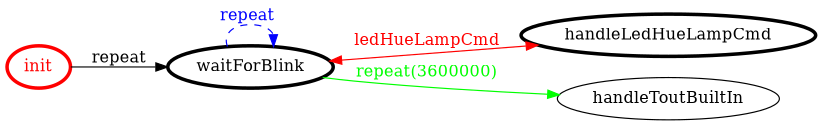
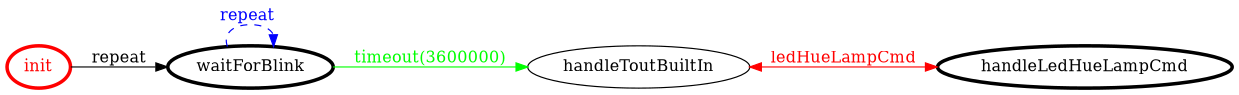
  digraph {
    rankdir=LR
    node [color=black fontcolor=black penwidth=3]
    init [color=red fontcolor=red]
    waitForBlink
    handleLedHueLampCmd
    handleToutBuiltIn [color="" fontcolor="" penwidth=""]
    init -> waitForBlink [color=black fontcolor=black label=repeat]
    waitForBlink -> waitForBlink [color=blue fontcolor=blue label="repeat " style=dashed]
-   waitForBlink -> handleLedHueLampCmd [color=red dir=both fontcolor=red label=ledHueLampCmd]
-   waitForBlink -> handleToutBuiltIn [color=green fontcolor=green label="repeat(3600000)"]
+   handleToutBuiltIn -> handleLedHueLampCmd [color=red dir=both fontcolor=red label=ledHueLampCmd]
+   waitForBlink -> handleToutBuiltIn [color=green fontcolor=green label="timeout(3600000)"]
  }
